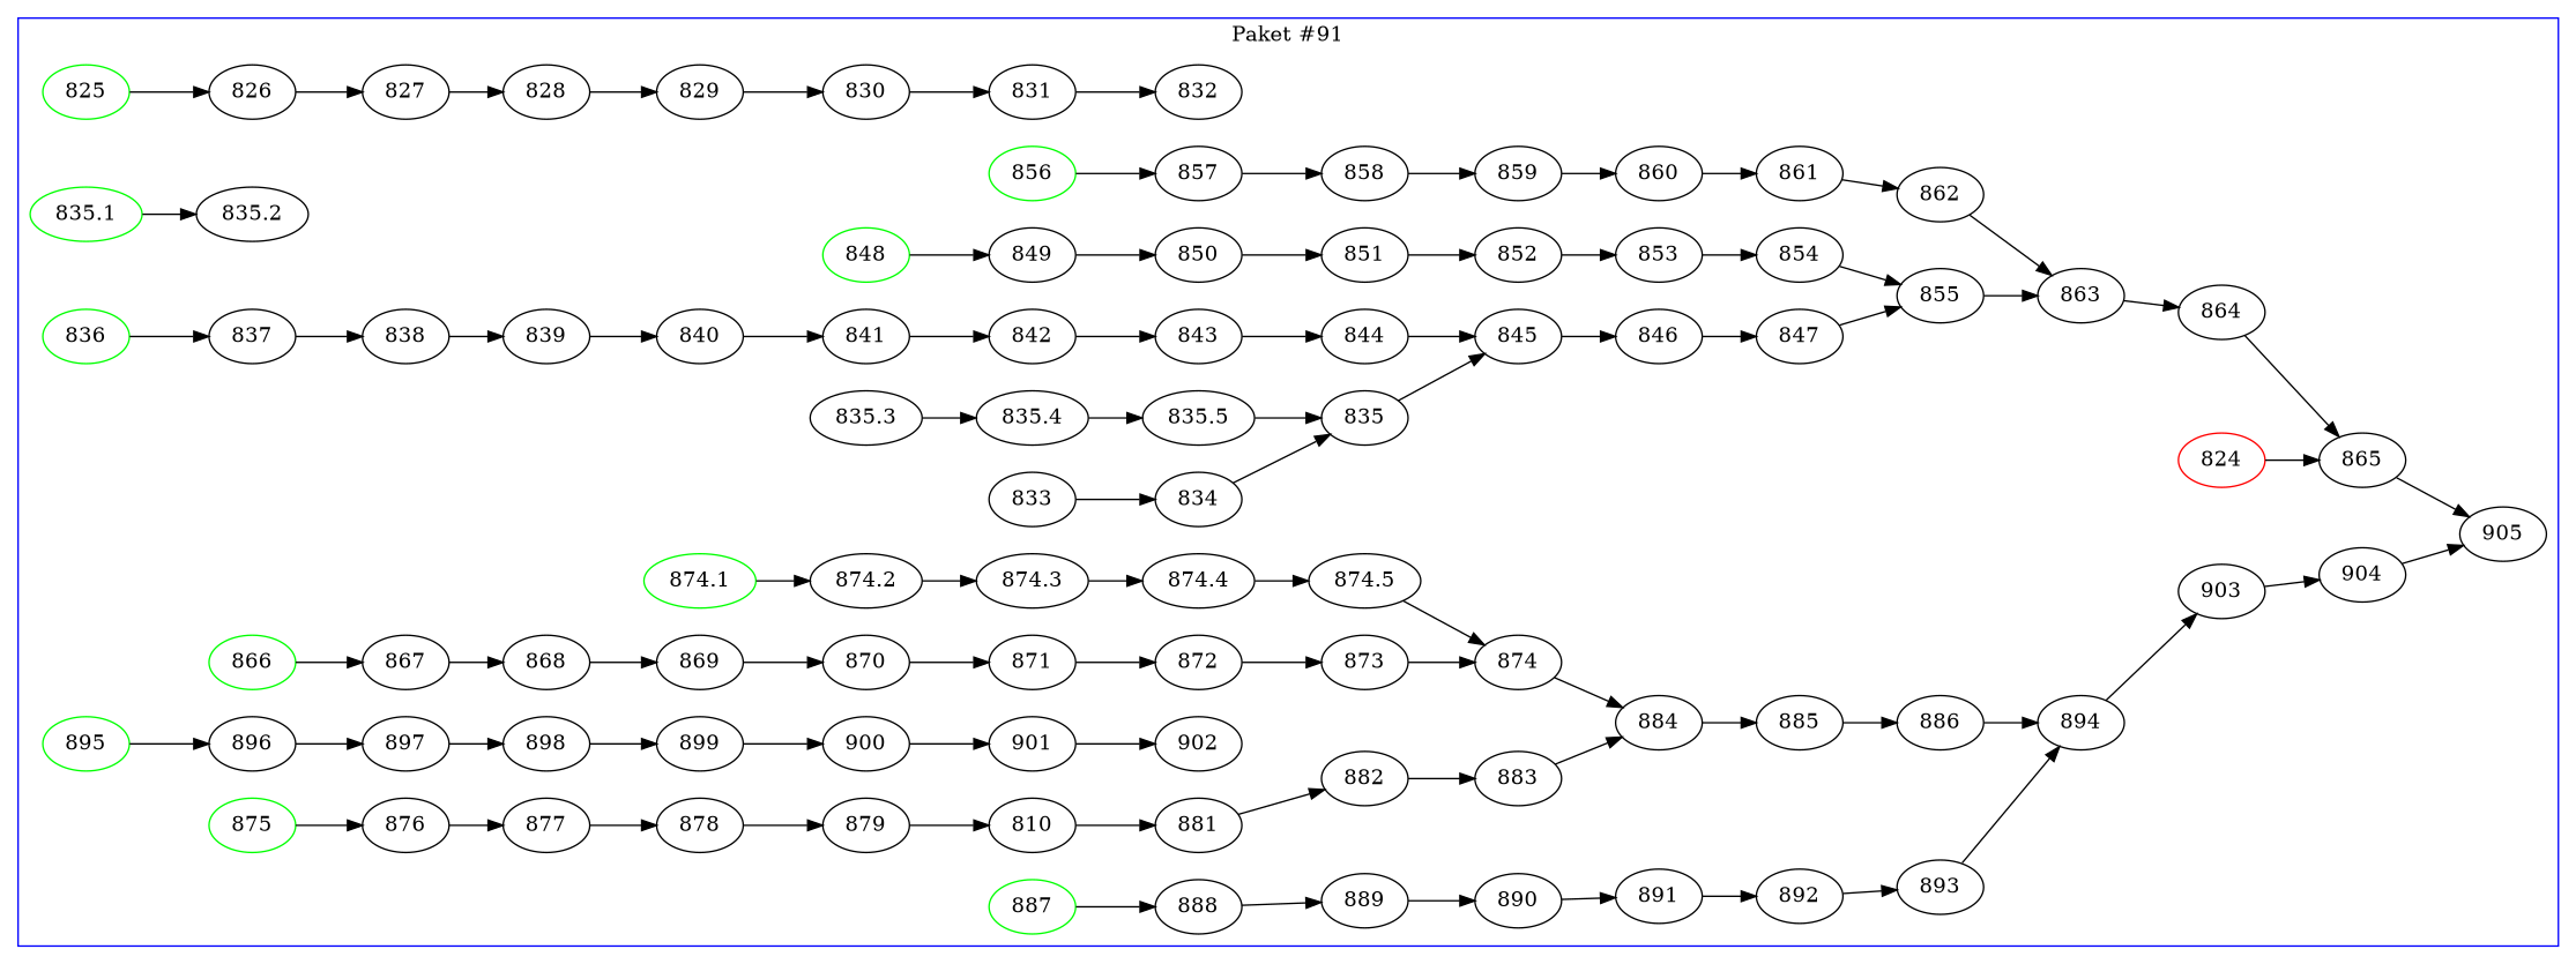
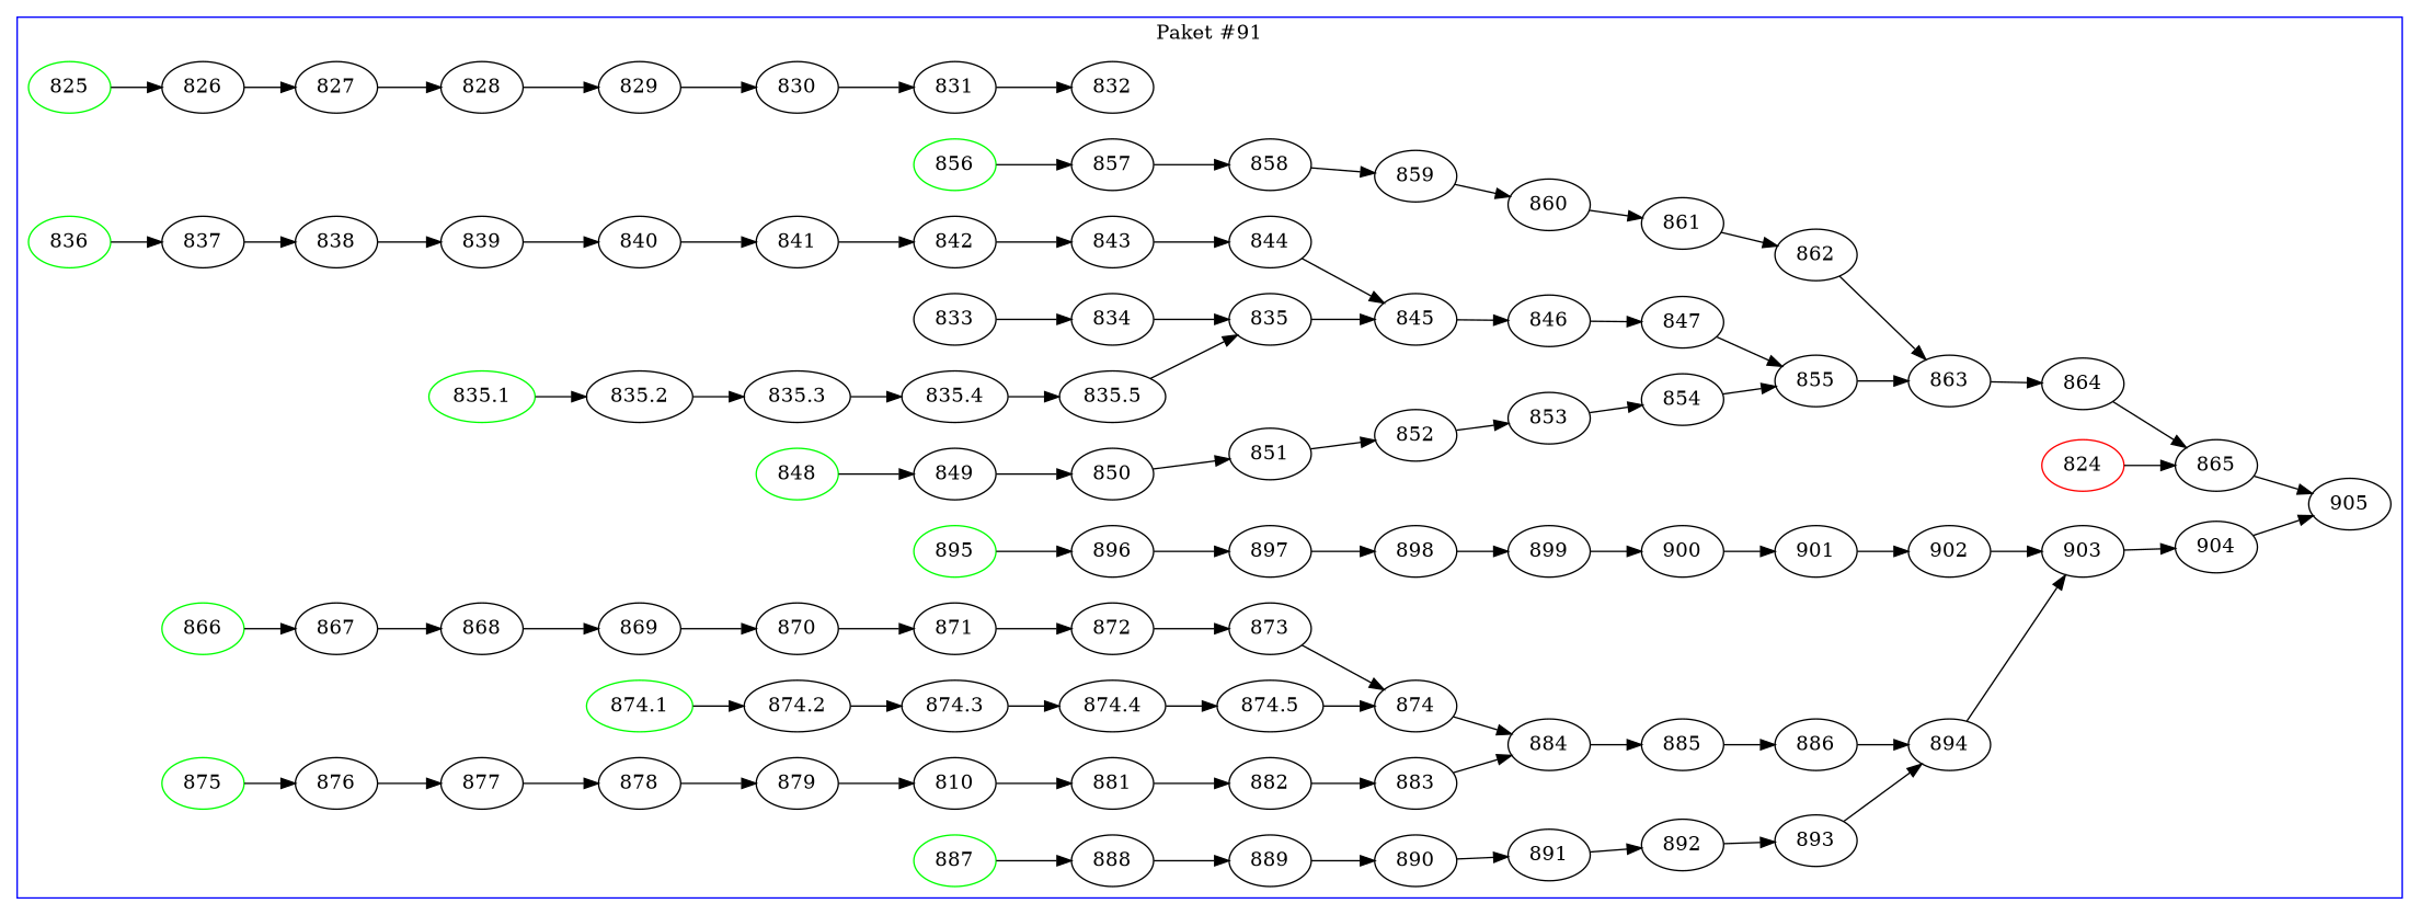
  digraph {
    rankdir=LR
    824 [color=red]
    865
    825 [color=green]
    826
    835.1 [color=green]
    835.2
    836 [color=green]
    837
    848 [color=green]
    849
    856 [color=green]
    857
    866 [color=green]
    867
    874.1 [color=green]
    874.2
    875 [color=green]
    876
    887 [color=green]
    888
    895 [color=green]
    896
    905
    827
    828
    829
    830
    831
    832
    833
    834
    835
    845
    835.3
    835.4
    835.5
    846
    838
    839
    840
    841
    842
    843
    844
    847
    855
    863
    850
    851
    852
    853
    854
    864
    858
    859
    860
    861
    862
    868
    869
    870
    871
    872
    873
    874
    884
    885
    874.3
    874.4
    874.5
    877
    878
    879
    n74 [label=810]
    881
    882
    883
    886
    894
    903
    889
    890
    891
    892
    893
    904
    897
    898
    899
    900
    901
    902
    subgraph cluster_1 {
      color=blue
      label="Paket #91"
      824
      865
      825
      826
      835.1
      835.2
      836
      837
      848
      849
      856
      857
      866
      867
      874.1
      874.2
      875
      876
      887
      888
      895
      896
      905
      827
      828
      829
      830
      831
      832
      833
      834
      835
      845
      835.3
      835.4
      835.5
      846
      838
      839
      840
      841
      842
      843
      844
      847
      855
      863
      850
      851
      852
      853
      854
      864
      858
      859
      860
      861
      862
      868
      869
      870
      871
      872
      873
      874
      884
      885
      874.3
      874.4
      874.5
      877
      878
      879
      n74
      881
      882
      883
      886
      894
      903
      889
      890
      891
      892
      893
      904
      897
      898
      899
      900
      901
      902
    }
    824 -> 865
    865 -> 905
    825 -> 826
    826 -> 827
    835.1 -> 835.2
+   835.2 -> 835.3
    836 -> 837
    837 -> 838
    848 -> 849
    849 -> 850
    856 -> 857
    857 -> 858
    866 -> 867
    867 -> 868
    874.1 -> 874.2
    874.2 -> 874.3
    875 -> 876
    876 -> 877
    887 -> 888
    888 -> 889
    895 -> 896
    896 -> 897
    827 -> 828
    828 -> 829
    829 -> 830
    830 -> 831
    831 -> 832
    833 -> 834
    834 -> 835
    835 -> 845
    845 -> 846
    835.3 -> 835.4
    835.4 -> 835.5
    835.5 -> 835
    846 -> 847
    838 -> 839
    839 -> 840
    840 -> 841
    841 -> 842
    842 -> 843
    843 -> 844
    844 -> 845
    847 -> 855
    855 -> 863
    863 -> 864
    850 -> 851
    851 -> 852
    852 -> 853
    853 -> 854
    854 -> 855
    864 -> 865
    858 -> 859
    859 -> 860
    860 -> 861
    861 -> 862
    862 -> 863
    868 -> 869
    869 -> 870
    870 -> 871
    871 -> 872
    872 -> 873
    873 -> 874
    874 -> 884
    884 -> 885
    885 -> 886
    874.3 -> 874.4
    874.4 -> 874.5
    874.5 -> 874
    877 -> 878
    878 -> 879
    879 -> n74
    n74 -> 881
    881 -> 882
    882 -> 883
    883 -> 884
    886 -> 894
    894 -> 903
    903 -> 904
    889 -> 890
    890 -> 891
    891 -> 892
    892 -> 893
    893 -> 894
    904 -> 905
    897 -> 898
    898 -> 899
    899 -> 900
    900 -> 901
    901 -> 902
+   902 -> 903
  }
